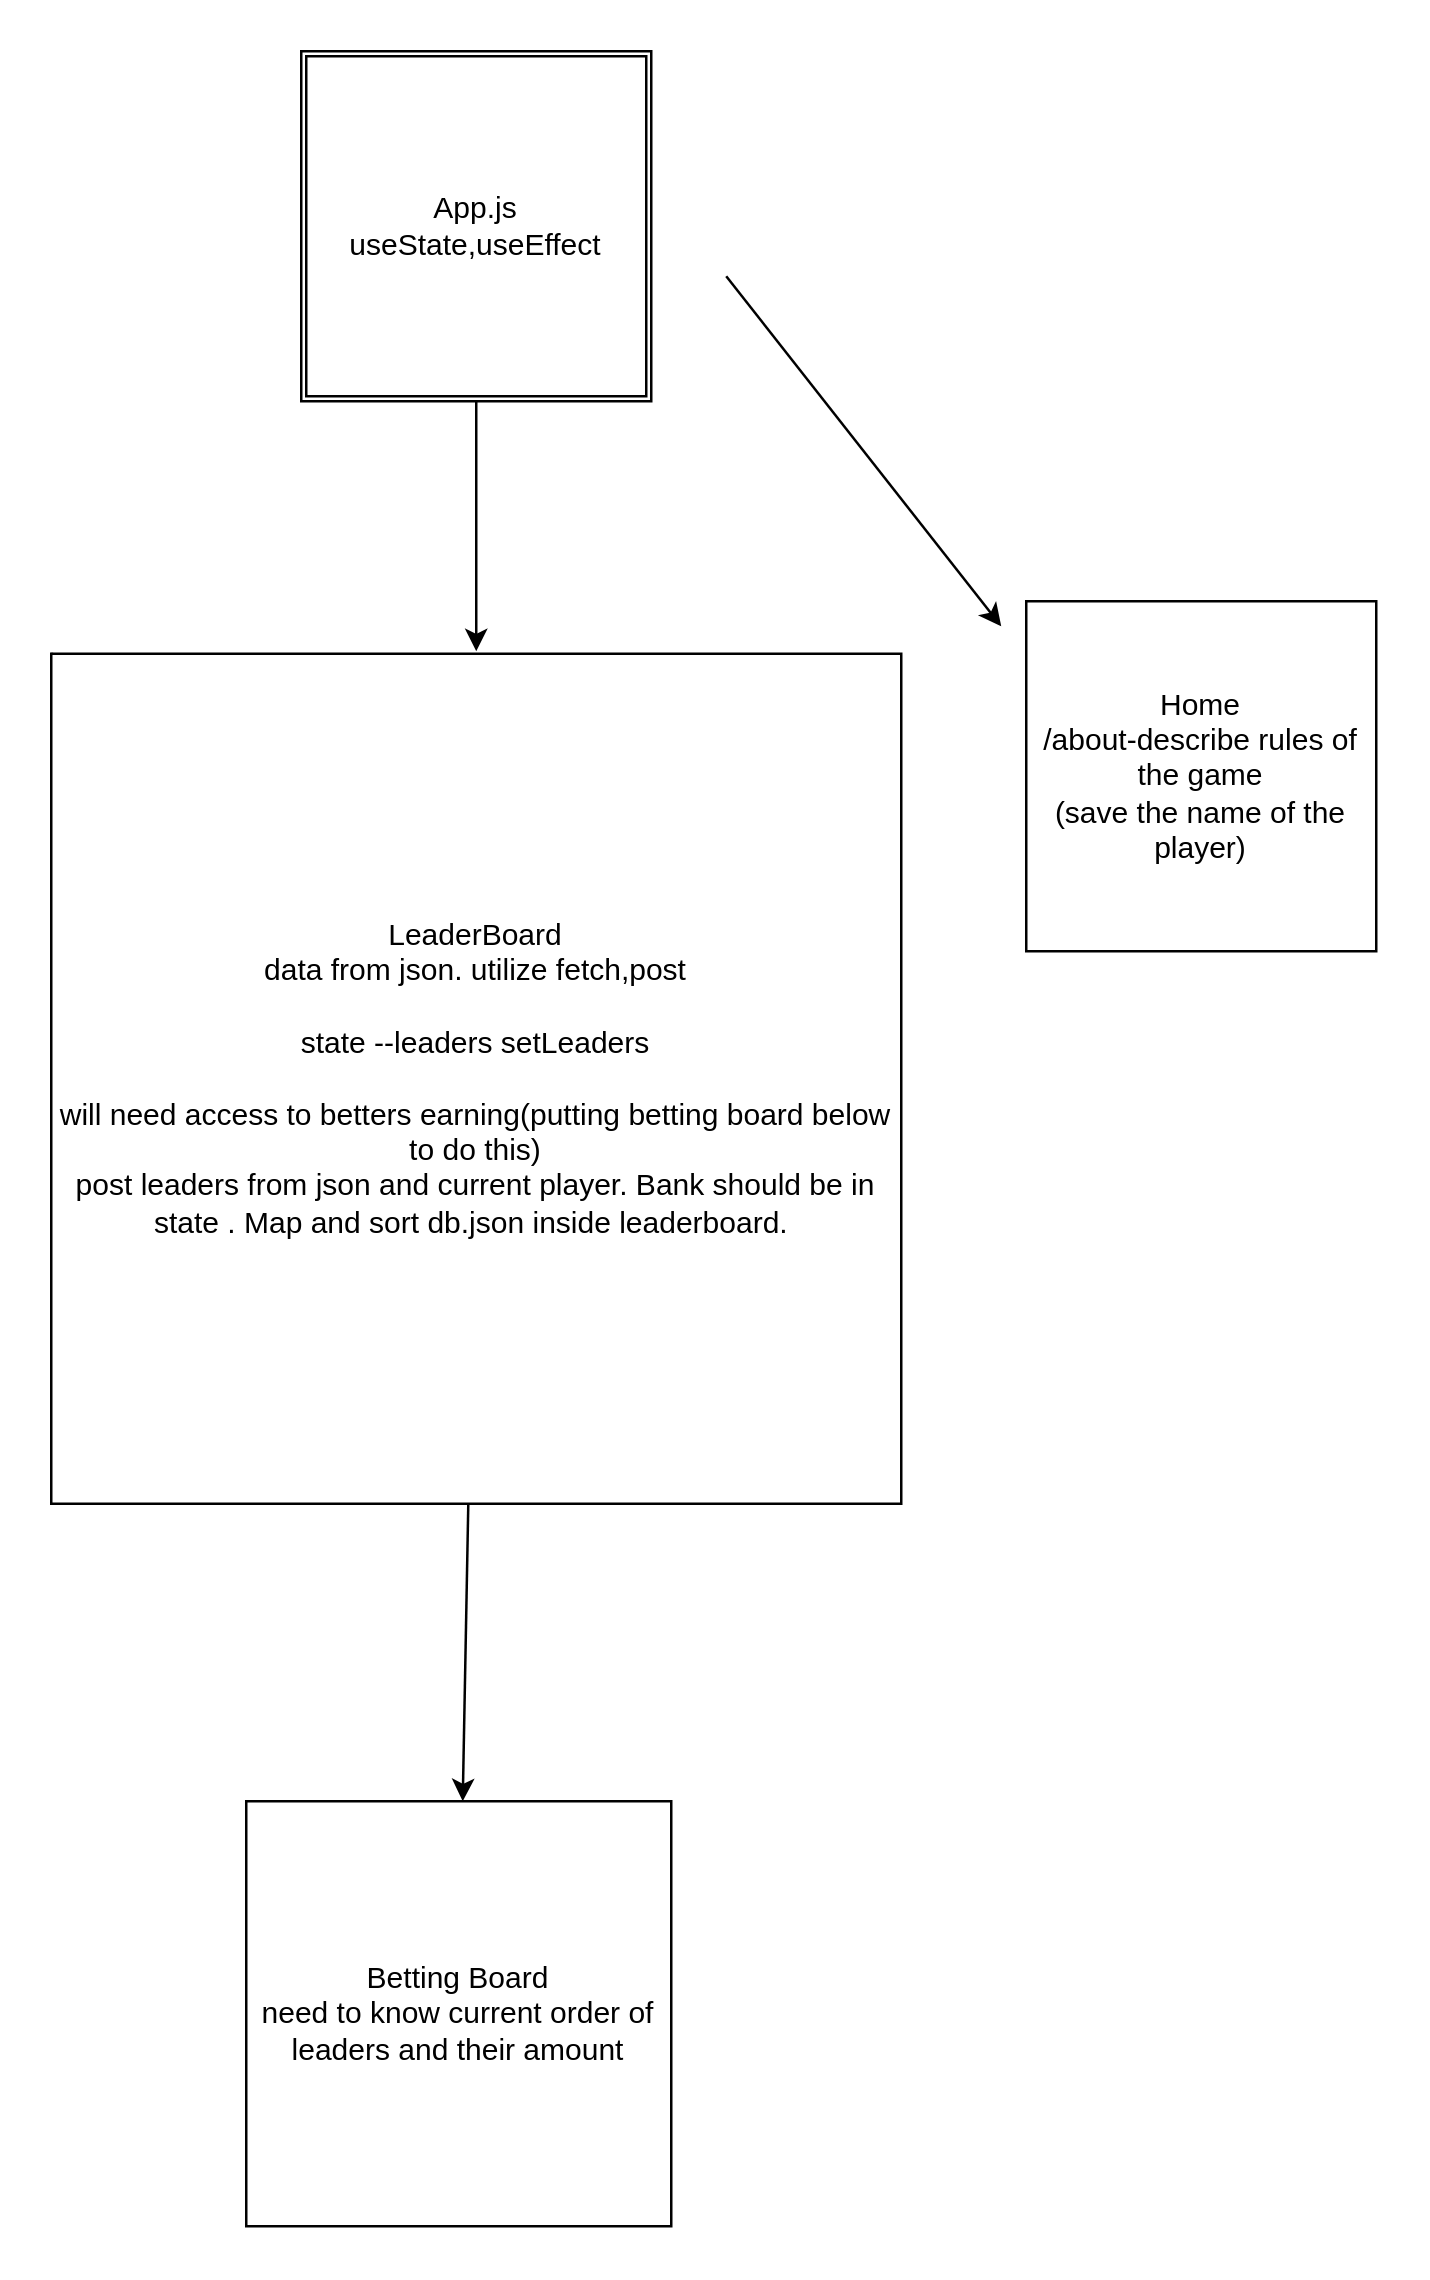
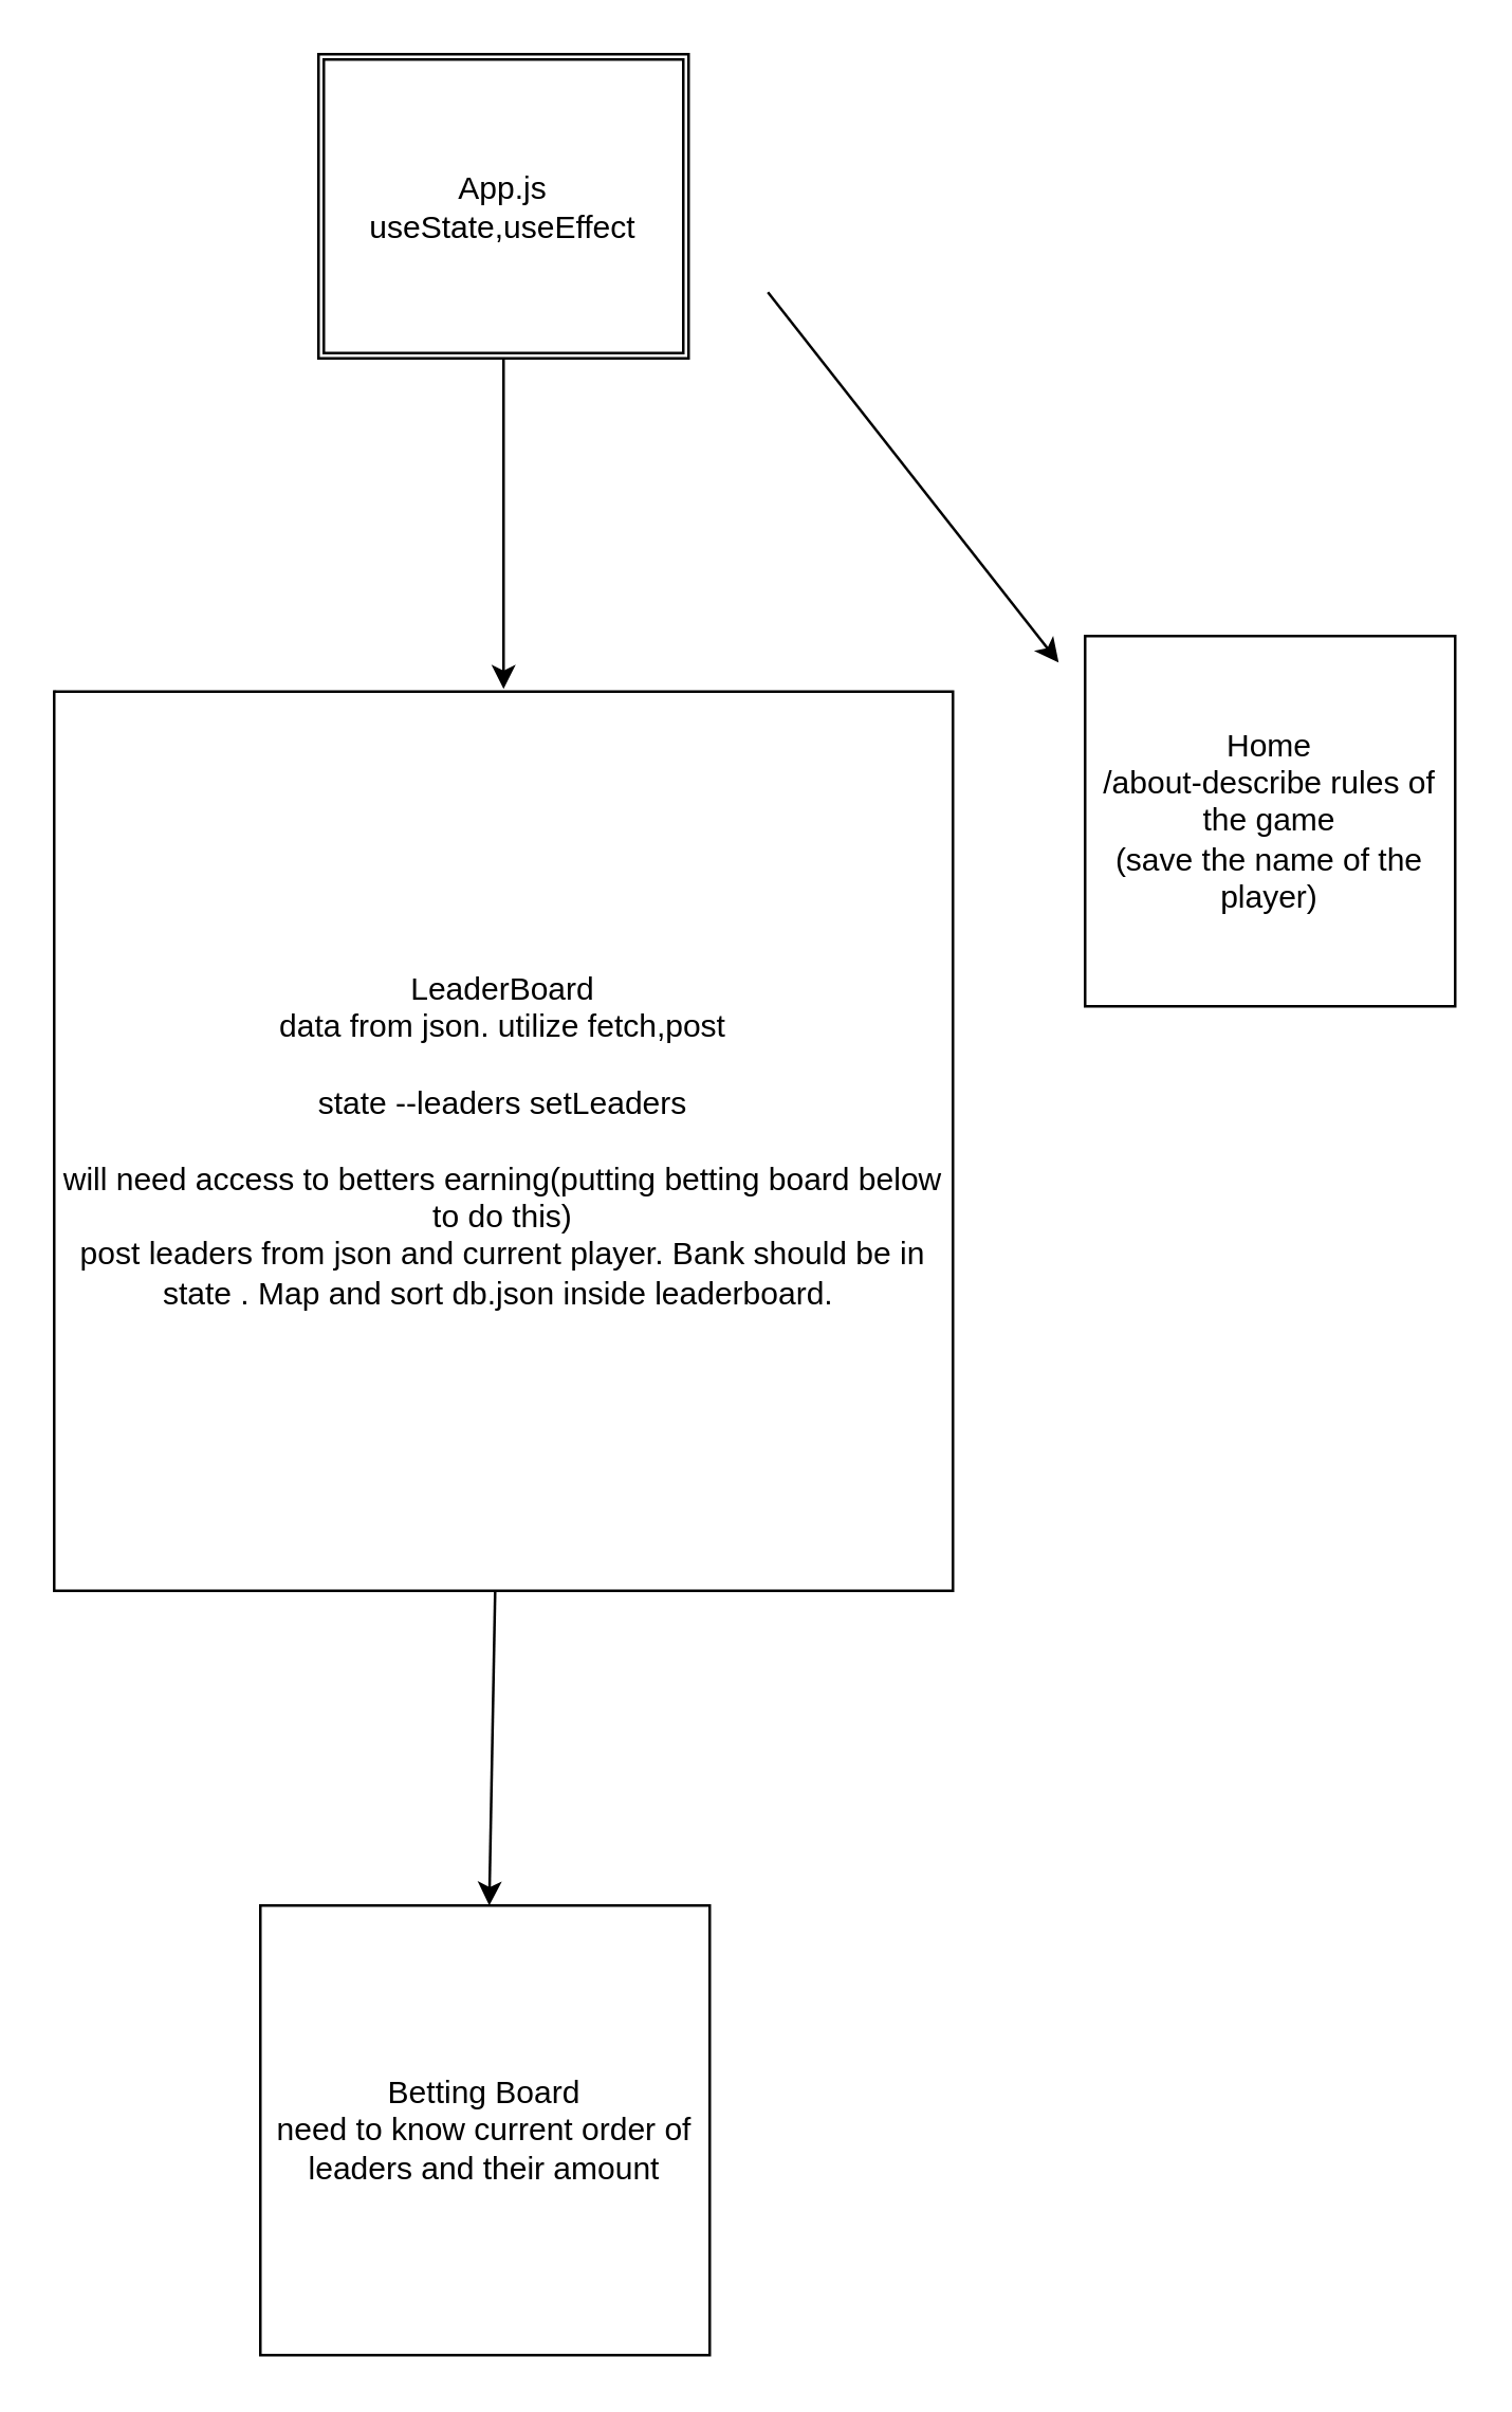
  <mxCell id="0" />
  <mxCell id="1" parent="0" />
- <mxCell id="2" value="App.js&lt;br&gt;useState,useEffect&lt;br&gt;" style="shape=ext;double=1;whiteSpace=wrap;html=1;aspect=fixed;" parent="1" vertex="1"><mxGeometry x="120" y="20" width="140" height="140" as="geometry" /></mxCell>
+ <mxCell id="2" value="App.js&lt;br&gt;useState,useEffect&lt;br&gt;" style="shape=ext;double=1;whiteSpace=wrap;html=1;aspect=fixed;" parent="1" vertex="1"><mxGeometry x="120" y="20" width="140" height="115" as="geometry" /></mxCell>
  <mxCell id="3" value="" style="endArrow=classic;html=1;" parent="1" edge="1"><mxGeometry width="50" height="50" relative="1" as="geometry"><mxPoint x="290" y="110" as="sourcePoint" /><mxPoint x="400" y="250" as="targetPoint" /></mxGeometry></mxCell>
  <mxCell id="4" value="" style="endArrow=classic;html=1;exitX=0.5;exitY=1;exitDx=0;exitDy=0;" parent="1" source="2" edge="1"><mxGeometry width="50" height="50" relative="1" as="geometry"><mxPoint x="190" y="170" as="sourcePoint" /><mxPoint x="190" y="260" as="targetPoint" /><Array as="points" /></mxGeometry></mxCell>
  <mxCell id="5" style="edgeStyle=none;html=1;exitX=0;exitY=0;exitDx=0;exitDy=0;" parent="1" source="7" edge="1"><mxGeometry relative="1" as="geometry"><mxPoint x="151.429" y="292.857" as="targetPoint" /></mxGeometry></mxCell>
  <mxCell id="6" style="edgeStyle=none;html=1;" parent="1" source="7" edge="1"><mxGeometry relative="1" as="geometry"><mxPoint x="150" y="360" as="targetPoint" /></mxGeometry></mxCell>
  <mxCell id="7" value="LeaderBoard&lt;br&gt;data from json. utilize fetch,post&lt;br&gt;&lt;br&gt;state --leaders setLeaders&lt;br&gt;&lt;br&gt;will need access to betters earning(putting betting board below to do this)&lt;br&gt;post leaders from json and current player. Bank should be in state . Map and sort db.json inside leaderboard.&amp;nbsp;" style="whiteSpace=wrap;html=1;aspect=fixed;" parent="1" vertex="1"><mxGeometry x="20" y="261" width="340" height="340" as="geometry" /></mxCell>
  <mxCell id="8" value="Home&lt;br&gt;/about-describe rules of the game&lt;br&gt;(save the name of the player)" style="whiteSpace=wrap;html=1;aspect=fixed;" parent="1" vertex="1"><mxGeometry x="410" y="240" width="140" height="140" as="geometry" /></mxCell>
  <mxCell id="9" value="" style="endArrow=classic;html=1;" parent="1" source="7" target="10" edge="1"><mxGeometry width="50" height="50" relative="1" as="geometry"><mxPoint x="213.79" y="520" as="sourcePoint" /><mxPoint x="214" y="490" as="targetPoint" /></mxGeometry></mxCell>
  <mxCell id="10" value="Betting Board&lt;br&gt;need to know current order of leaders and their amount" style="whiteSpace=wrap;html=1;aspect=fixed;" parent="1" vertex="1"><mxGeometry x="98" y="720" width="170" height="170" as="geometry" /></mxCell>
